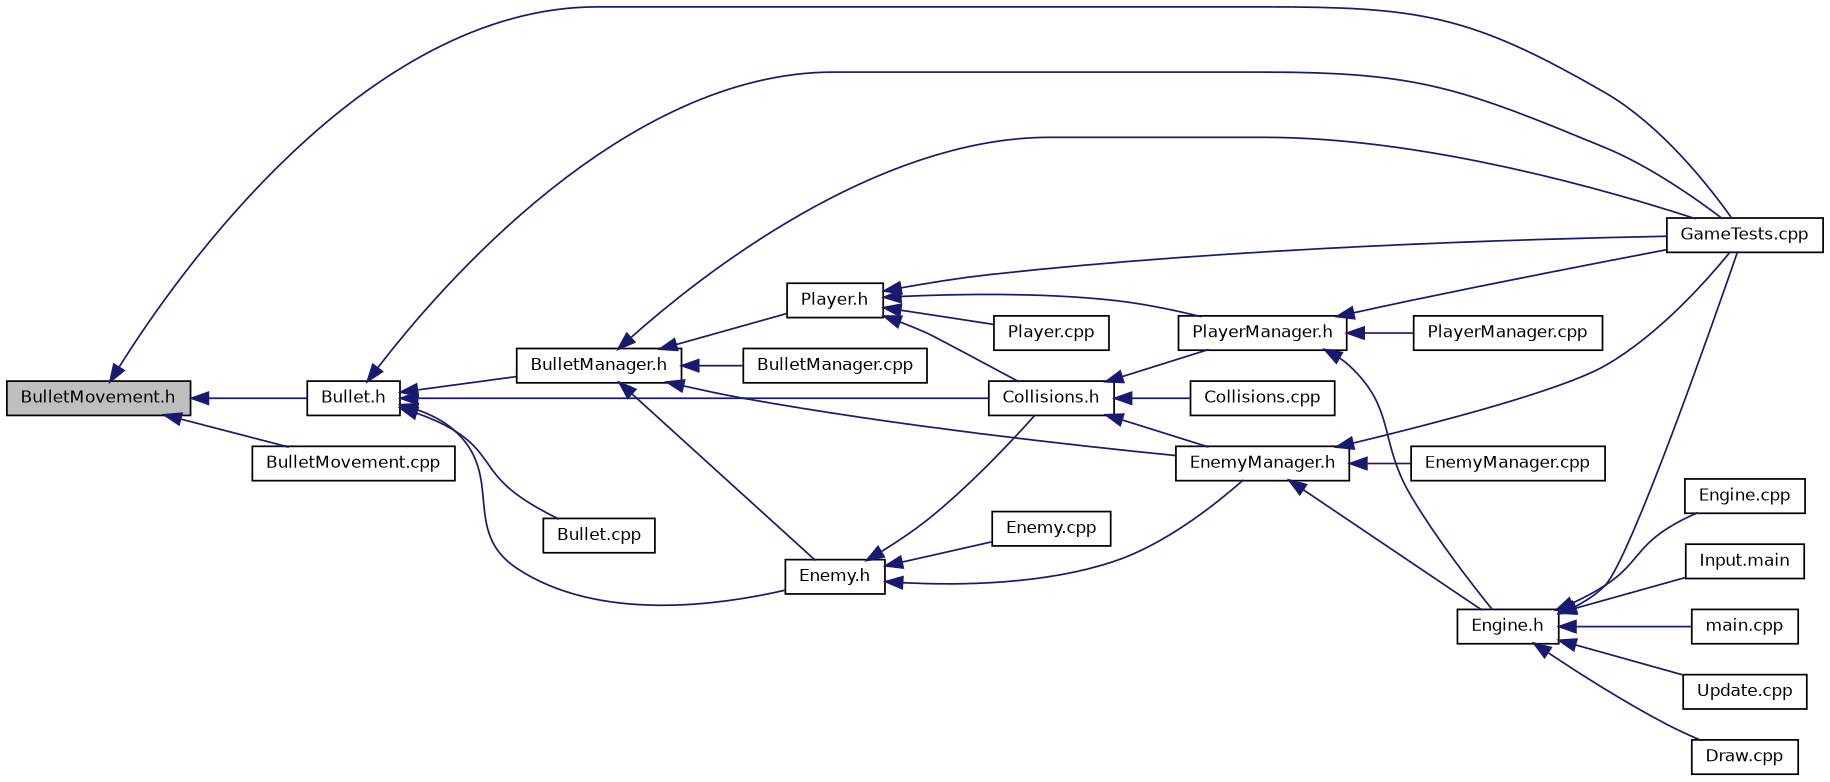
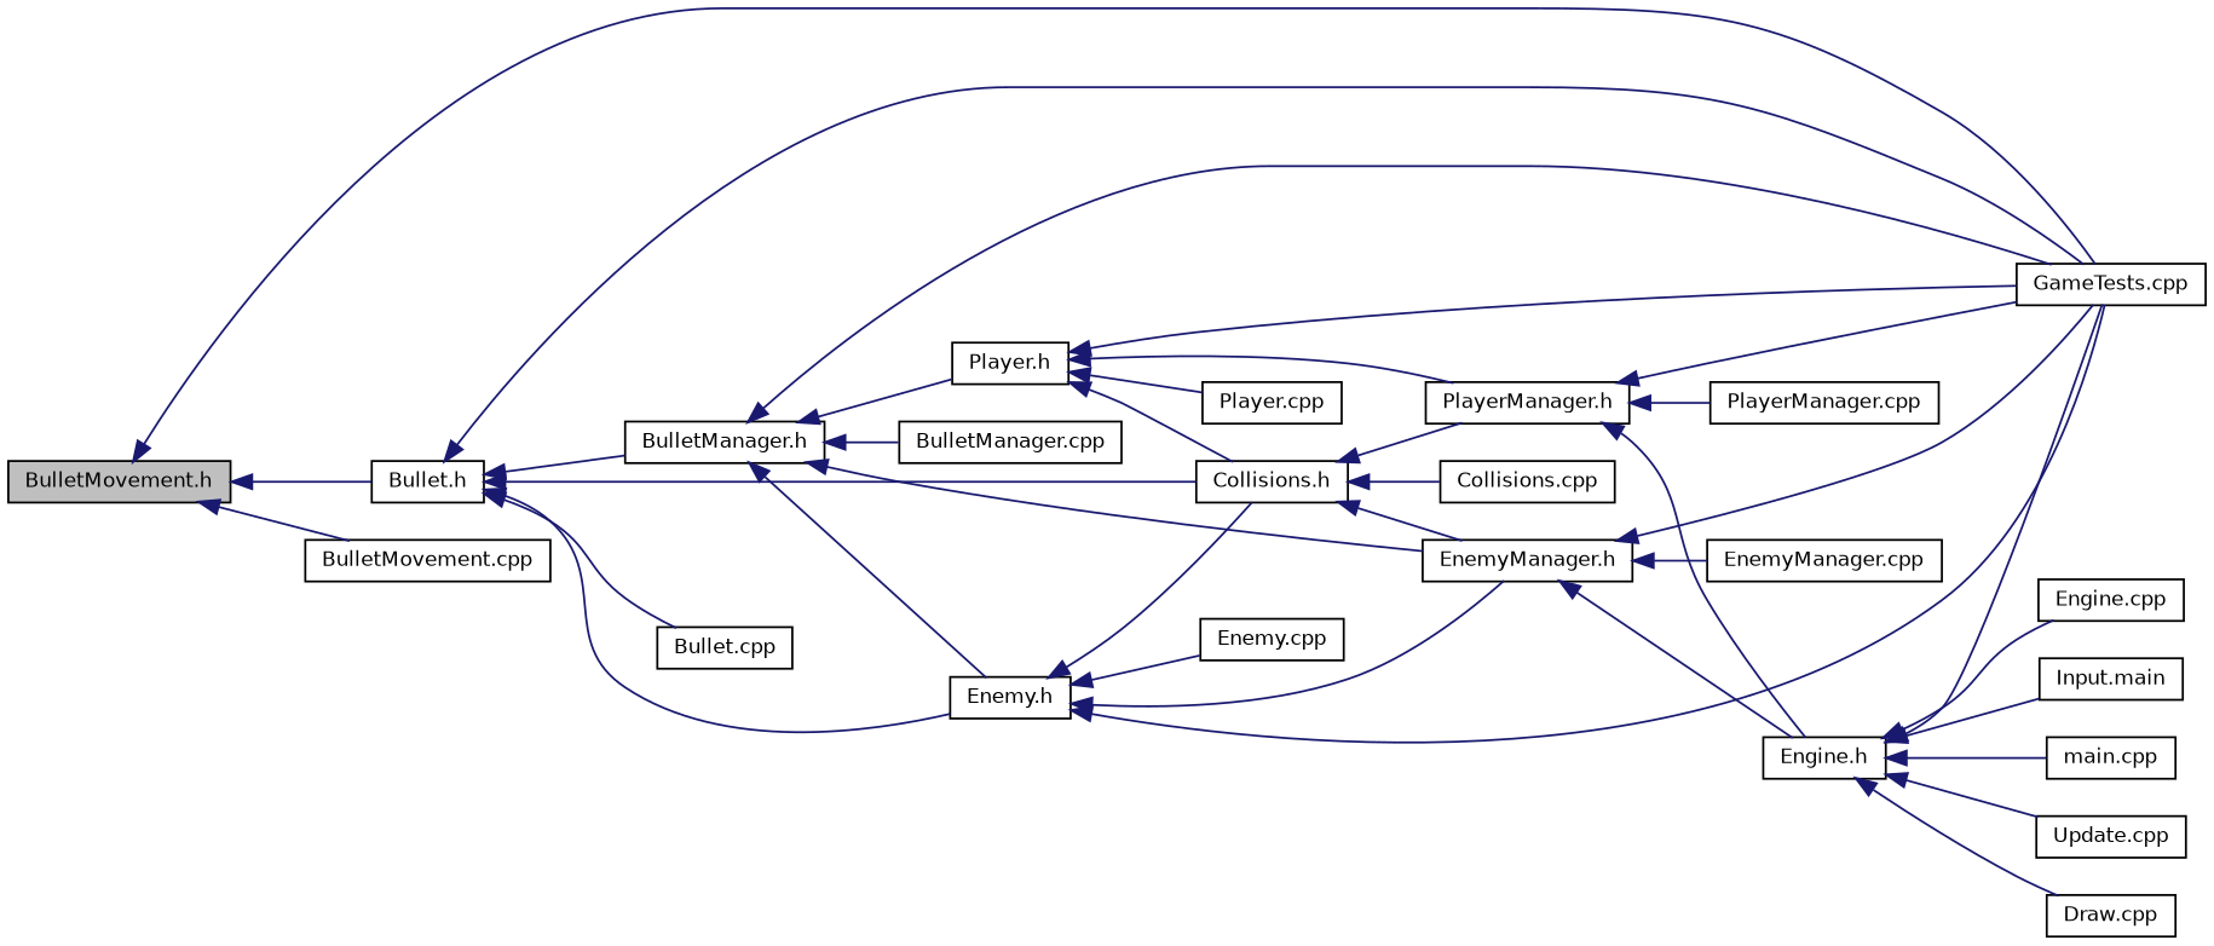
  digraph {
    rankdir=LR
    node [color=black fillcolor=white fontname=Helvetica fontsize=10 shape=record style=filled]
    edge [color=midnightblue dir=back fontname=Helvetica fontsize=10 labelfontname=Helvetica labelfontsize=10 style=solid]
    n1 [fillcolor=grey75 fontcolor=black height=0.2 label="BulletMovement.h" width=0.4]
    n2 [height=0.2 label="Bullet.h" width=0.4]
    n3 [height=0.2 label="GameTests.cpp" width=0.4]
    n4 [height=0.2 label="BulletMovement.cpp" width=0.4]
    n5 [height=0.2 label="Bullet.cpp" width=0.4]
    n6 [height=0.2 label="BulletManager.h" width=0.4]
    n7 [height=0.2 label="Enemy.h" width=0.4]
    n8 [height=0.2 label="Collisions.h" width=0.4]
    n9 [height=0.2 label="Player.h" width=0.4]
    n10 [height=0.2 label="BulletManager.cpp" width=0.4]
    n11 [height=0.2 label="EnemyManager.h" width=0.4]
    n12 [height=0.2 label="Enemy.cpp" width=0.4]
    n13 [height=0.2 label="Collisions.cpp" width=0.4]
    n14 [height=0.2 label="PlayerManager.h" width=0.4]
    n15 [height=0.2 label="Player.cpp" width=0.4]
    n16 [height=0.2 label="Engine.h" width=0.4]
    n17 [height=0.2 label="EnemyManager.cpp" width=0.4]
    n18 [height=0.2 label="PlayerManager.cpp" width=0.4]
    n19 [height=0.2 label="Draw.cpp" width=0.4]
    n20 [height=0.2 label="Engine.cpp" width=0.4]
    n21 [height=0.2 label="Input.main" width=0.4]
    n22 [height=0.2 label="main.cpp" width=0.4]
    n23 [height=0.2 label="Update.cpp" width=0.4]
    n1 -> n2
    n1 -> n3
    n1 -> n4
    n2 -> n3
    n2 -> n5
    n2 -> n6
    n2 -> n7
    n2 -> n8
    n6 -> n3
    n6 -> n7
    n6 -> n9
    n6 -> n10
    n6 -> n11
+   n7 -> n3
    n7 -> n8
    n7 -> n11
    n7 -> n12
    n8 -> n11
    n8 -> n13
    n8 -> n14
    n9 -> n3
    n9 -> n8
    n9 -> n14
    n9 -> n15
    n11 -> n3
    n11 -> n16
    n11 -> n17
    n14 -> n3
    n14 -> n16
    n14 -> n18
    n16 -> n3
    n16 -> n19
    n16 -> n20
    n16 -> n21
    n16 -> n22
    n16 -> n23
  }
